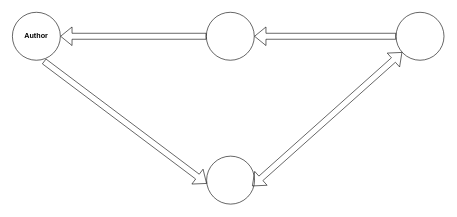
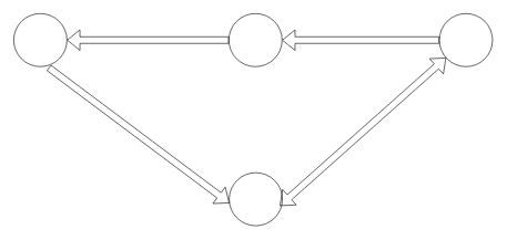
  <mxCell id="0" />
  <mxCell id="1" parent="0" />
  <mxCell id="2" value="" style="group" vertex="1" connectable="0" parent="1"><mxGeometry x="344" y="260" width="80" height="80" as="geometry" /></mxCell>
  <mxCell id="3" value="" style="ellipse;whiteSpace=wrap;html=1;" vertex="1" parent="2"><mxGeometry width="80" height="80" as="geometry" /></mxCell>
  <mxCell id="4" value="" style="group" vertex="1" connectable="0" parent="1"><mxGeometry x="343.5" y="20" width="80" height="80" as="geometry" /></mxCell>
  <mxCell id="5" value="" style="ellipse;whiteSpace=wrap;html=1;" vertex="1" parent="4"><mxGeometry width="80" height="80" as="geometry" /></mxCell>
  <mxCell id="6" value="" style="group" vertex="1" connectable="0" parent="1"><mxGeometry x="660" y="20" width="80" height="80" as="geometry" /></mxCell>
  <mxCell id="7" value="" style="ellipse;whiteSpace=wrap;html=1;" vertex="1" parent="6"><mxGeometry width="80" height="80" as="geometry" /></mxCell>
  <mxCell id="8" value="" style="group" vertex="1" connectable="0" parent="1"><mxGeometry x="20" y="20" width="80" height="80" as="geometry" /></mxCell>
  <mxCell id="9" value="" style="ellipse;whiteSpace=wrap;html=1;" vertex="1" parent="8"><mxGeometry width="80" height="80" as="geometry" /></mxCell>
- <mxCell id="10" value="Author" style="text;html=1;strokeColor=none;fillColor=none;align=center;verticalAlign=middle;whiteSpace=wrap;rounded=0;fontStyle=1" vertex="1" parent="8"><mxGeometry x="10" y="25" width="60" height="30" as="geometry" /></mxCell>
  <mxCell id="11" value="" style="shape=flexArrow;endArrow=classic;startArrow=classic;html=1;exitX=0.95;exitY=0.625;exitDx=0;exitDy=0;exitPerimeter=0;" edge="1" parent="1" source="3" target="7"><mxGeometry width="100" height="100" relative="1" as="geometry"><mxPoint x="490" y="250" as="sourcePoint" /><mxPoint x="590" y="150" as="targetPoint" /><Array as="points" /></mxGeometry></mxCell>
  <mxCell id="12" value="" style="shape=flexArrow;endArrow=classic;html=1;exitX=0;exitY=0.5;exitDx=0;exitDy=0;entryX=1;entryY=0.5;entryDx=0;entryDy=0;" edge="1" parent="1" source="7" target="5"><mxGeometry width="50" height="50" relative="1" as="geometry"><mxPoint x="650" y="60" as="sourcePoint" /><mxPoint x="580" y="60" as="targetPoint" /></mxGeometry></mxCell>
  <mxCell id="13" value="" style="shape=flexArrow;endArrow=classic;html=1;exitX=0;exitY=0.5;exitDx=0;exitDy=0;entryX=1;entryY=0.5;entryDx=0;entryDy=0;" edge="1" parent="1" source="5" target="9"><mxGeometry width="50" height="50" relative="1" as="geometry"><mxPoint x="310" y="59.58" as="sourcePoint" /><mxPoint x="240" y="59.58" as="targetPoint" /></mxGeometry></mxCell>
  <mxCell id="14" value="" style="shape=flexArrow;endArrow=classic;html=1;entryX=0.004;entryY=0.573;entryDx=0;entryDy=0;entryPerimeter=0;exitX=0.658;exitY=1.021;exitDx=0;exitDy=0;exitPerimeter=0;" edge="1" parent="1" source="9" target="3"><mxGeometry width="50" height="50" relative="1" as="geometry"><mxPoint x="60" y="100" as="sourcePoint" /><mxPoint x="120" y="150" as="targetPoint" /></mxGeometry></mxCell>
